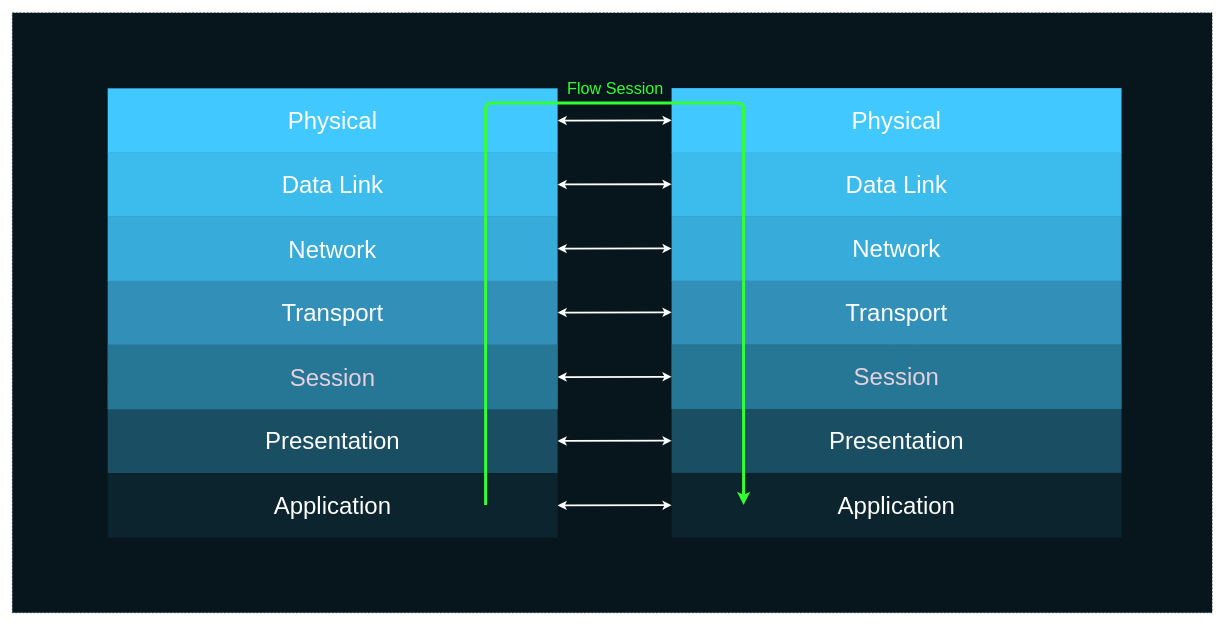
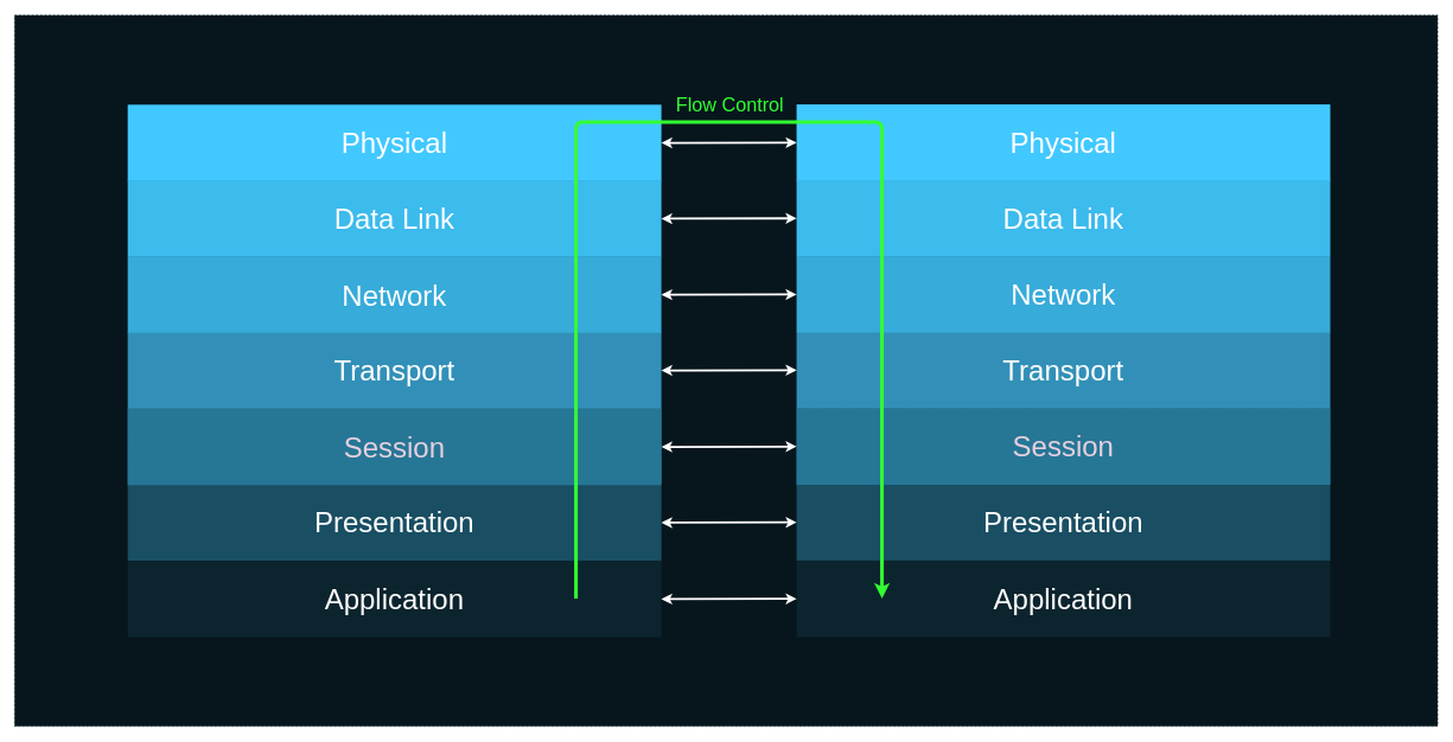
  <mxCell id="0" />
  <mxCell id="1" parent="0" />
  <mxCell id="2" value="" style="rounded=0;whiteSpace=wrap;html=1;fillColor=#07161C;fontSize=30;fontColor=#FFFFFF;strokeColor=#0C242E;dashed=1;" parent="1" vertex="1"><mxGeometry x="20" y="20.62" width="2000" height="1000" as="geometry" /></mxCell>
  <mxCell id="3" value="" style="group" parent="1" vertex="1" connectable="0"><mxGeometry x="179" y="146.5" width="750" height="749" as="geometry" /></mxCell>
  <mxCell id="4" value="" style="group" parent="3" vertex="1" connectable="0"><mxGeometry width="750" height="749" as="geometry" /></mxCell>
  <mxCell id="5" value="Presentation" style="rounded=0;whiteSpace=wrap;html=1;dashed=1;dashPattern=1 4;labelBackgroundColor=none;fillColor=#194E63;fontSize=40;fontColor=#FFFFFF;strokeColor=none;" parent="4" vertex="1"><mxGeometry y="534" width="750.0" height="107.5" as="geometry" /></mxCell>
  <mxCell id="6" value="" style="rounded=0;whiteSpace=wrap;html=1;dashed=1;dashPattern=1 4;labelBackgroundColor=#ffffff;fillColor=#267696;fontSize=150;fontColor=#194E63;" parent="4" vertex="1"><mxGeometry y="426.5" width="750.0" height="107.5" as="geometry" /></mxCell>
  <mxCell id="7" value="&lt;font color=&quot;#ffffff&quot;&gt;Transport&lt;/font&gt;" style="rounded=0;whiteSpace=wrap;html=1;dashed=1;dashPattern=1 4;labelBackgroundColor=none;fillColor=#3290B8;fontSize=40;fontColor=#0C242E;strokeColor=none;" parent="4" vertex="1"><mxGeometry y="320" width="750.0" height="107.5" as="geometry" /></mxCell>
  <mxCell id="8" value="&lt;font color=&quot;#ffffff&quot;&gt;Network&lt;/font&gt;" style="rounded=0;whiteSpace=wrap;html=1;dashed=1;dashPattern=1 4;labelBackgroundColor=none;fillColor=#37ABD9;fontSize=40;fontColor=#0C242E;strokeColor=none;" parent="4" vertex="1"><mxGeometry y="213.5" width="750.0" height="107.5" as="geometry" /></mxCell>
  <mxCell id="9" value="Session" style="rounded=0;whiteSpace=wrap;html=1;dashed=1;dashPattern=1 4;labelBackgroundColor=none;fillColor=#267696;fontSize=40;fontColor=#E6D0DE;strokeColor=none;" parent="4" vertex="1"><mxGeometry y="427.5" width="750.0" height="107.5" as="geometry" /></mxCell>
  <mxCell id="10" value="Application" style="rounded=0;whiteSpace=wrap;html=1;dashed=1;dashPattern=1 4;labelBackgroundColor=none;fillColor=#0C242E;fontSize=40;fontColor=#FFFFFF;strokeColor=none;" parent="4" vertex="1"><mxGeometry y="641.5" width="750.0" height="107.5" as="geometry" /></mxCell>
  <mxCell id="11" value="Physical" style="rounded=0;whiteSpace=wrap;html=1;dashed=1;dashPattern=1 4;labelBackgroundColor=none;fillColor=#41C9FF;fontSize=40;fontColor=#FFFFFF;strokeColor=none;fontStyle=0" parent="4" vertex="1"><mxGeometry width="750.0" height="107.5" as="geometry" /></mxCell>
  <mxCell id="12" value="&lt;font color=&quot;#ffffff&quot;&gt;Data Link&lt;/font&gt;" style="rounded=0;whiteSpace=wrap;html=1;dashed=1;dashPattern=1 4;labelBackgroundColor=none;fillColor=#3CBBED;fontSize=40;fontColor=#0C242E;strokeColor=none;" parent="4" vertex="1"><mxGeometry y="106.5" width="750.0" height="107.5" as="geometry" /></mxCell>
  <mxCell id="13" value="" style="group" parent="1" vertex="1" connectable="0"><mxGeometry x="1119" y="146.12" width="750" height="749" as="geometry" /></mxCell>
  <mxCell id="14" value="" style="group" parent="13" vertex="1" connectable="0"><mxGeometry width="750" height="749" as="geometry" /></mxCell>
  <mxCell id="15" value="Presentation" style="rounded=0;whiteSpace=wrap;html=1;dashed=1;dashPattern=1 4;labelBackgroundColor=none;fillColor=#194E63;fontSize=40;fontColor=#FFFFFF;strokeColor=none;" parent="14" vertex="1"><mxGeometry y="534" width="750.0" height="107.5" as="geometry" /></mxCell>
  <mxCell id="16" value="" style="rounded=0;whiteSpace=wrap;html=1;dashed=1;dashPattern=1 4;labelBackgroundColor=#ffffff;fillColor=#267696;fontSize=150;fontColor=#194E63;" parent="14" vertex="1"><mxGeometry y="426.5" width="750.0" height="107.5" as="geometry" /></mxCell>
  <mxCell id="17" value="&lt;font color=&quot;#ffffff&quot;&gt;Transport&lt;/font&gt;" style="rounded=0;whiteSpace=wrap;html=1;dashed=1;dashPattern=1 4;labelBackgroundColor=none;fillColor=#3290B8;fontSize=40;fontColor=#0C242E;strokeColor=none;" parent="14" vertex="1"><mxGeometry y="320" width="750.0" height="107.5" as="geometry" /></mxCell>
  <mxCell id="18" value="&lt;font color=&quot;#ffffff&quot;&gt;Network&lt;/font&gt;" style="rounded=0;whiteSpace=wrap;html=1;dashed=1;dashPattern=1 4;labelBackgroundColor=none;fillColor=#37ABD9;fontSize=40;fontColor=#0C242E;strokeColor=none;" parent="14" vertex="1"><mxGeometry y="213.5" width="750.0" height="107.5" as="geometry" /></mxCell>
  <mxCell id="19" value="Session" style="rounded=0;whiteSpace=wrap;html=1;dashed=1;dashPattern=1 4;labelBackgroundColor=none;fillColor=#267696;fontSize=40;fontColor=#E6D0DE;strokeColor=none;" parent="14" vertex="1"><mxGeometry y="427.5" width="750.0" height="107.5" as="geometry" /></mxCell>
  <mxCell id="20" value="Application" style="rounded=0;whiteSpace=wrap;html=1;dashed=1;dashPattern=1 4;labelBackgroundColor=none;fillColor=#0C242E;fontSize=40;fontColor=#FFFFFF;strokeColor=none;" parent="14" vertex="1"><mxGeometry y="641.5" width="750.0" height="107.5" as="geometry" /></mxCell>
  <mxCell id="21" value="Physical" style="rounded=0;whiteSpace=wrap;html=1;dashed=1;dashPattern=1 4;labelBackgroundColor=none;fillColor=#41C9FF;fontSize=40;fontColor=#FFFFFF;strokeColor=none;fontStyle=0" parent="14" vertex="1"><mxGeometry width="750.0" height="107.5" as="geometry" /></mxCell>
  <mxCell id="22" value="&lt;font color=&quot;#ffffff&quot;&gt;Data Link&lt;/font&gt;" style="rounded=0;whiteSpace=wrap;html=1;dashed=1;dashPattern=1 4;labelBackgroundColor=none;fillColor=#3CBBED;fontSize=40;fontColor=#0C242E;strokeColor=none;" parent="14" vertex="1"><mxGeometry y="106.5" width="750.0" height="107.5" as="geometry" /></mxCell>
  <mxCell id="23" value="" style="endArrow=classic;startArrow=classic;html=1;strokeColor=#FFFFFF;strokeWidth=3;fontSize=40;fontColor=#FFFFFF;entryX=0;entryY=0.5;entryDx=0;entryDy=0;exitX=1;exitY=0.5;exitDx=0;exitDy=0;rounded=0;" parent="1" source="10" target="20" edge="1"><mxGeometry width="50" height="50" relative="1" as="geometry"><mxPoint x="879" y="994.12" as="sourcePoint" /><mxPoint x="929" y="944.12" as="targetPoint" /></mxGeometry></mxCell>
  <mxCell id="24" value="" style="endArrow=classic;startArrow=classic;html=1;strokeColor=#FFFFFF;strokeWidth=3;fontSize=40;fontColor=#FFFFFF;entryX=0;entryY=0.5;entryDx=0;entryDy=0;exitX=1;exitY=0.5;exitDx=0;exitDy=0;rounded=0;" parent="1" source="5" target="15" edge="1"><mxGeometry width="50" height="50" relative="1" as="geometry"><mxPoint x="939" y="851.75" as="sourcePoint" /><mxPoint x="1129" y="851.37" as="targetPoint" /></mxGeometry></mxCell>
  <mxCell id="25" value="" style="endArrow=classic;startArrow=classic;html=1;strokeColor=#FFFFFF;strokeWidth=3;fontSize=40;fontColor=#FFFFFF;entryX=0;entryY=0.5;entryDx=0;entryDy=0;exitX=1;exitY=0.5;exitDx=0;exitDy=0;rounded=0;" parent="1" source="9" target="19" edge="1"><mxGeometry width="50" height="50" relative="1" as="geometry"><mxPoint x="939" y="744.25" as="sourcePoint" /><mxPoint x="1129" y="743.87" as="targetPoint" /></mxGeometry></mxCell>
  <mxCell id="26" value="" style="endArrow=classic;startArrow=classic;html=1;strokeColor=#FFFFFF;strokeWidth=3;fontSize=40;fontColor=#FFFFFF;entryX=0;entryY=0.5;entryDx=0;entryDy=0;exitX=1;exitY=0.5;exitDx=0;exitDy=0;rounded=0;" parent="1" source="7" target="17" edge="1"><mxGeometry width="50" height="50" relative="1" as="geometry"><mxPoint x="939" y="637.75" as="sourcePoint" /><mxPoint x="1129" y="637.37" as="targetPoint" /></mxGeometry></mxCell>
  <mxCell id="27" value="" style="endArrow=classic;startArrow=classic;html=1;strokeColor=#FFFFFF;strokeWidth=3;fontSize=40;fontColor=#FFFFFF;entryX=0;entryY=0.5;entryDx=0;entryDy=0;exitX=1;exitY=0.5;exitDx=0;exitDy=0;rounded=0;" parent="1" source="8" target="18" edge="1"><mxGeometry width="50" height="50" relative="1" as="geometry"><mxPoint x="939" y="530.25" as="sourcePoint" /><mxPoint x="1129" y="529.87" as="targetPoint" /></mxGeometry></mxCell>
  <mxCell id="28" value="" style="endArrow=classic;startArrow=classic;html=1;strokeColor=#FFFFFF;strokeWidth=3;fontSize=40;fontColor=#FFFFFF;entryX=0;entryY=0.5;entryDx=0;entryDy=0;exitX=1;exitY=0.5;exitDx=0;exitDy=0;rounded=0;" parent="1" source="12" target="22" edge="1"><mxGeometry width="50" height="50" relative="1" as="geometry"><mxPoint x="939" y="423.75" as="sourcePoint" /><mxPoint x="1129" y="423.37" as="targetPoint" /></mxGeometry></mxCell>
  <mxCell id="29" value="" style="endArrow=classic;startArrow=classic;html=1;strokeColor=#FFFFFF;strokeWidth=3;fontSize=40;fontColor=#FFFFFF;entryX=0;entryY=0.5;entryDx=0;entryDy=0;exitX=1;exitY=0.5;exitDx=0;exitDy=0;rounded=0;" parent="1" source="11" target="21" edge="1"><mxGeometry width="50" height="50" relative="1" as="geometry"><mxPoint x="939" y="316.75" as="sourcePoint" /><mxPoint x="1129" y="316.37" as="targetPoint" /></mxGeometry></mxCell>
  <mxCell id="30" value="" style="edgeStyle=segmentEdgeStyle;endArrow=classic;html=1;strokeColor=#33FF33;strokeWidth=5;fontSize=40;fontColor=#FFFFFF;fillColor=#fff2cc;" parent="1" edge="1"><mxGeometry width="50" height="50" relative="1" as="geometry"><mxPoint x="809" y="841" as="sourcePoint" /><mxPoint x="1239" y="841" as="targetPoint" /><Array as="points"><mxPoint x="809" y="171" /><mxPoint x="1239" y="171" /><mxPoint x="1239" y="841" /></Array></mxGeometry></mxCell>
- <mxCell id="31" value="Flow Session" style="text;strokeColor=none;fillColor=none;html=1;fontSize=27;fontStyle=0;verticalAlign=middle;align=center;dashed=1;dashPattern=1 4;labelBackgroundColor=none;fontColor=#33FF33;" parent="1" vertex="1"><mxGeometry x="945" y="127" width="160" height="40" as="geometry" /></mxCell>
+ <mxCell id="31" value="Flow Control" style="text;strokeColor=none;fillColor=none;html=1;fontSize=27;fontStyle=0;verticalAlign=middle;align=center;dashed=1;dashPattern=1 4;labelBackgroundColor=none;fontColor=#33FF33;" parent="1" vertex="1"><mxGeometry x="945" y="127" width="160" height="40" as="geometry" /></mxCell>
